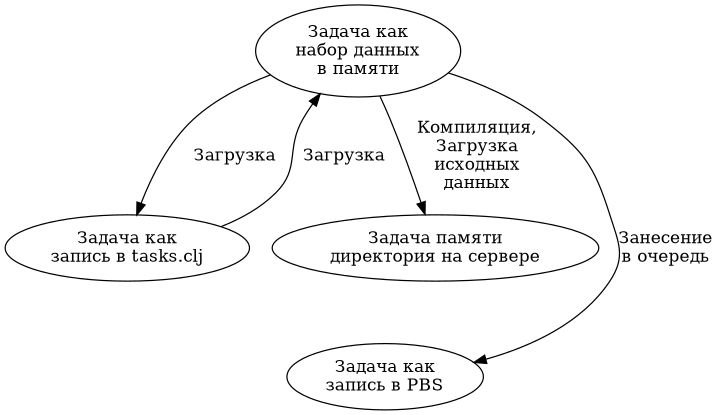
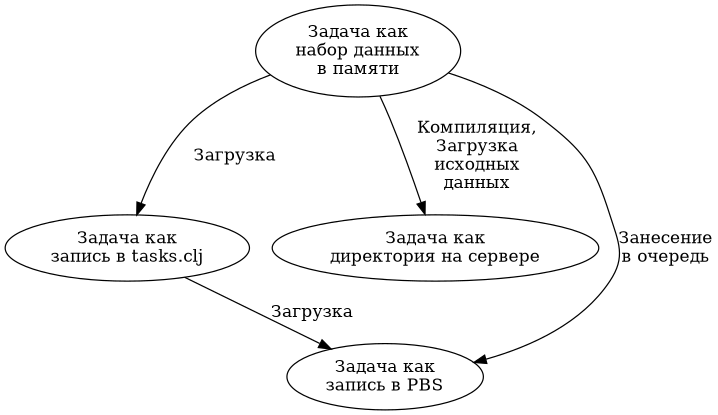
  digraph {
    n1 [label="Задача как\nнабор данных\nв памяти"]
    n2 [label="Задача как\nзапись в tasks.clj"]
-   n3 [label="Задача памяти\nдиректория на сервере"]
+   n3 [label="Задача как\nдиректория на сервере"]
    n4 [label="Задача как\nзапись в PBS"]
    n1 -> n2 [label="Загрузка"]
    n1 -> n3 [label="Компиляция,\nЗагрузка\nисходных\nданных"]
    n1 -> n4 [label="Занесение\nв очередь"]
-   n2 -> n1 [label="Загрузка"]
+   n2 -> n4 [label="Загрузка"]
  }
